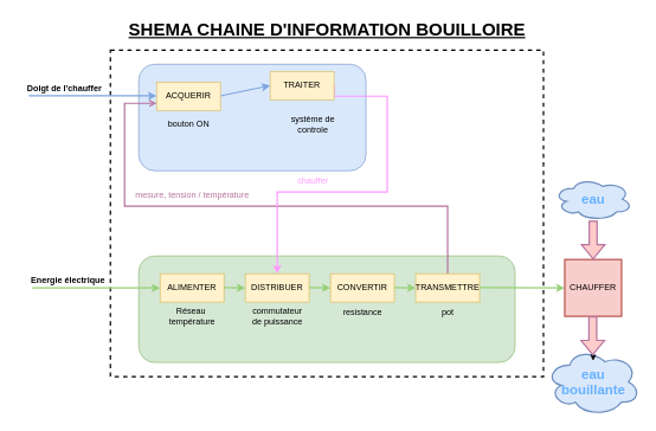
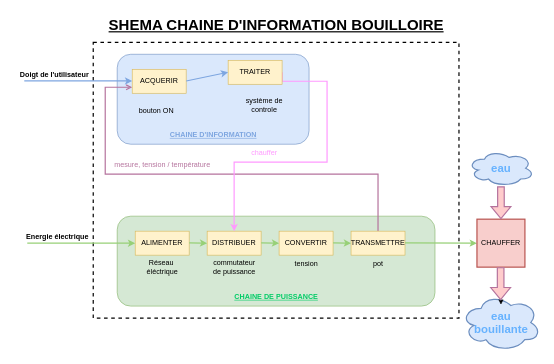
  <mxCell id="0" />
  <mxCell id="1" parent="0" />
  <mxCell id="2" value="" style="ellipse;shape=cloud;whiteSpace=wrap;html=1;fillColor=#dae8fc;strokeColor=#6c8ebf;strokeWidth=2;" vertex="1" parent="1"><mxGeometry x="768.75" y="490" width="132.5" height="95" as="geometry" /></mxCell>
  <mxCell id="3" value="" style="ellipse;shape=cloud;whiteSpace=wrap;html=1;fillColor=#dae8fc;strokeColor=#6c8ebf;strokeWidth=2;" vertex="1" parent="1"><mxGeometry x="780" y="250" width="110" height="60" as="geometry" /></mxCell>
  <mxCell id="4" value="" style="rounded=0;whiteSpace=wrap;html=1;dashed=1;strokeWidth=2;" vertex="1" parent="1"><mxGeometry x="155" y="70" width="610" height="460" as="geometry" /></mxCell>
  <mxCell id="5" value="" style="rounded=1;whiteSpace=wrap;html=1;fillColor=#dae8fc;strokeColor=#6c8ebf;" vertex="1" parent="1"><mxGeometry x="195" y="90" width="320" height="150" as="geometry" /></mxCell>
  <mxCell id="6" value="" style="rounded=1;whiteSpace=wrap;html=1;fillColor=#d5e8d4;strokeColor=#82b366;" vertex="1" parent="1"><mxGeometry x="195" y="360" width="530" height="150" as="geometry" /></mxCell>
  <mxCell id="7" value="" style="endArrow=classic;html=1;rounded=0;strokeWidth=2;strokeColor=#97D077;entryX=0;entryY=0.5;entryDx=0;entryDy=0;" edge="1" parent="1" target="8"><mxGeometry width="50" height="50" relative="1" as="geometry"><mxPoint x="45" y="405" as="sourcePoint" /><mxPoint x="525" y="310" as="targetPoint" /></mxGeometry></mxCell>
  <mxCell id="8" value="ALIMENTER" style="rounded=0;whiteSpace=wrap;html=1;fillColor=#fff2cc;strokeColor=#d6b656;" vertex="1" parent="1"><mxGeometry x="225" y="385" width="90" height="40" as="geometry" /></mxCell>
  <mxCell id="9" value="DISTRIBUER" style="rounded=0;whiteSpace=wrap;html=1;fillColor=#fff2cc;strokeColor=#d6b656;" vertex="1" parent="1"><mxGeometry x="345" y="385" width="90" height="40" as="geometry" /></mxCell>
  <mxCell id="10" value="CONVERTIR" style="rounded=0;whiteSpace=wrap;html=1;fillColor=#fff2cc;strokeColor=#d6b656;" vertex="1" parent="1"><mxGeometry x="465" y="385" width="90" height="40" as="geometry" /></mxCell>
  <mxCell id="11" style="edgeStyle=orthogonalEdgeStyle;rounded=0;orthogonalLoop=1;jettySize=auto;html=1;exitX=0.5;exitY=0;exitDx=0;exitDy=0;entryX=0;entryY=0.75;entryDx=0;entryDy=0;strokeWidth=2;strokeColor=#B5739D;endArrow=open;" edge="1" parent="1" source="12" target="26"><mxGeometry relative="1" as="geometry"><Array as="points"><mxPoint x="630" y="290" /><mxPoint x="175" y="290" /><mxPoint x="175" y="145" /></Array></mxGeometry></mxCell>
  <mxCell id="12" value="TRANSMETTRE" style="rounded=0;whiteSpace=wrap;html=1;fillColor=#fff2cc;strokeColor=#d6b656;" vertex="1" parent="1"><mxGeometry x="585" y="385" width="90" height="40" as="geometry" /></mxCell>
  <mxCell id="13" value="" style="endArrow=classic;html=1;rounded=0;strokeWidth=2;strokeColor=#97D077;entryX=0;entryY=0.5;entryDx=0;entryDy=0;" edge="1" parent="1" target="9"><mxGeometry width="50" height="50" relative="1" as="geometry"><mxPoint x="315" y="404.5" as="sourcePoint" /><mxPoint x="495" y="404.5" as="targetPoint" /></mxGeometry></mxCell>
  <mxCell id="14" value="" style="endArrow=classic;html=1;rounded=0;strokeWidth=2;strokeColor=#97D077;entryX=0;entryY=0.5;entryDx=0;entryDy=0;" edge="1" parent="1"><mxGeometry width="50" height="50" relative="1" as="geometry"><mxPoint x="435" y="404.5" as="sourcePoint" /><mxPoint x="465" y="405" as="targetPoint" /></mxGeometry></mxCell>
  <mxCell id="15" value="" style="endArrow=classic;html=1;rounded=0;strokeWidth=2;strokeColor=#97D077;entryX=0;entryY=0.5;entryDx=0;entryDy=0;" edge="1" parent="1"><mxGeometry width="50" height="50" relative="1" as="geometry"><mxPoint x="555" y="404.5" as="sourcePoint" /><mxPoint x="585" y="405" as="targetPoint" /></mxGeometry></mxCell>
  <mxCell id="16" value="" style="endArrow=classic;html=1;rounded=0;strokeWidth=2;strokeColor=#97D077;" edge="1" parent="1"><mxGeometry width="50" height="50" relative="1" as="geometry"><mxPoint x="675" y="404.5" as="sourcePoint" /><mxPoint x="795" y="405" as="targetPoint" /></mxGeometry></mxCell>
  <mxCell id="17" value="" style="edgeStyle=orthogonalEdgeStyle;rounded=0;orthogonalLoop=1;jettySize=auto;html=1;" edge="1" parent="1" source="18" target="39"><mxGeometry relative="1" as="geometry" /></mxCell>
  <mxCell id="18" value="CHAUFFER" style="whiteSpace=wrap;html=1;aspect=fixed;fillColor=#f8cecc;strokeColor=#b85450;strokeWidth=2;" vertex="1" parent="1"><mxGeometry x="795" y="365" width="80" height="80" as="geometry" /></mxCell>
  <mxCell id="19" value="" style="shape=flexArrow;endArrow=classic;html=1;rounded=0;entryX=0.5;entryY=0;entryDx=0;entryDy=0;fillColor=#ffcccc;strokeColor=#B5739D;strokeWidth=2;" edge="1" parent="1" target="18"><mxGeometry width="50" height="50" relative="1" as="geometry"><mxPoint x="835" y="310" as="sourcePoint" /><mxPoint x="845" y="280" as="targetPoint" /></mxGeometry></mxCell>
  <mxCell id="20" value="" style="shape=flexArrow;endArrow=classic;html=1;rounded=0;entryX=0.5;entryY=0;entryDx=0;entryDy=0;fillColor=#ffcccc;strokeColor=#B5739D;strokeWidth=2;" edge="1" parent="1"><mxGeometry width="50" height="50" relative="1" as="geometry"><mxPoint x="834.5" y="445" as="sourcePoint" /><mxPoint x="834.5" y="500" as="targetPoint" /></mxGeometry></mxCell>
- <mxCell id="21" value="Réseau&amp;nbsp;&lt;div&gt;température&lt;/div&gt;" style="text;html=1;align=center;verticalAlign=middle;resizable=0;points=[];autosize=1;strokeColor=none;fillColor=none;" vertex="1" parent="1"><mxGeometry x="230" y="425" width="80" height="40" as="geometry" /></mxCell>
+ <mxCell id="21" value="Réseau&amp;nbsp;&lt;div&gt;éléctrique&lt;/div&gt;" style="text;html=1;align=center;verticalAlign=middle;resizable=0;points=[];autosize=1;strokeColor=none;fillColor=none;" vertex="1" parent="1"><mxGeometry x="230" y="425" width="80" height="40" as="geometry" /></mxCell>
  <mxCell id="22" value="commutateur&lt;div&gt;de puissance&lt;/div&gt;" style="text;html=1;align=center;verticalAlign=middle;resizable=0;points=[];autosize=1;strokeColor=none;fillColor=none;" vertex="1" parent="1"><mxGeometry x="345" y="425" width="90" height="40" as="geometry" /></mxCell>
- <mxCell id="23" value="resistance" style="text;html=1;align=center;verticalAlign=middle;resizable=0;points=[];autosize=1;strokeColor=none;fillColor=none;" vertex="1" parent="1"><mxGeometry x="470" y="425" width="80" height="30" as="geometry" /></mxCell>
+ <mxCell id="23" value="tension" style="text;html=1;align=center;verticalAlign=middle;resizable=0;points=[];autosize=1;strokeColor=none;fillColor=none;" vertex="1" parent="1"><mxGeometry x="470" y="425" width="80" height="30" as="geometry" /></mxCell>
  <mxCell id="24" value="pot" style="text;html=1;align=center;verticalAlign=middle;resizable=0;points=[];autosize=1;strokeColor=none;fillColor=none;" vertex="1" parent="1"><mxGeometry x="610" y="425" width="40" height="30" as="geometry" /></mxCell>
+ <mxCell id="25" value="&lt;font color=&quot;#00cc66&quot;&gt;&lt;b&gt;&lt;u&gt;CHAINE DE PUISSANC&lt;/u&gt;&lt;/b&gt;&lt;b&gt;&lt;u&gt;E&lt;/u&gt;&lt;/b&gt;&lt;/font&gt;" style="text;html=1;align=center;verticalAlign=middle;resizable=0;points=[];autosize=1;strokeColor=none;fillColor=none;" vertex="1" parent="1"><mxGeometry x="380" y="480" width="160" height="30" as="geometry" /></mxCell>
  <mxCell id="26" value="ACQUERIR" style="rounded=0;whiteSpace=wrap;html=1;fillColor=#fff2cc;strokeColor=#d6b656;" vertex="1" parent="1"><mxGeometry x="220" y="115" width="90" height="40" as="geometry" /></mxCell>
  <mxCell id="27" style="edgeStyle=orthogonalEdgeStyle;rounded=0;orthogonalLoop=1;jettySize=auto;html=1;exitX=1;exitY=0.5;exitDx=0;exitDy=0;entryX=0.5;entryY=0;entryDx=0;entryDy=0;strokeWidth=2;strokeColor=#FF99FF;" edge="1" parent="1" source="28" target="9"><mxGeometry relative="1" as="geometry"><Array as="points"><mxPoint x="545" y="135" /><mxPoint x="545" y="270" /><mxPoint x="390" y="270" /></Array></mxGeometry></mxCell>
  <mxCell id="28" value="TRAITER" style="rounded=0;whiteSpace=wrap;html=1;fillColor=#fff2cc;strokeColor=#d6b656;" vertex="1" parent="1"><mxGeometry x="380" y="100" width="90" height="40" as="geometry" /></mxCell>
  <mxCell id="29" value="" style="endArrow=classic;html=1;rounded=0;strokeWidth=2;strokeColor=#7EA6E0;entryX=0;entryY=0.5;entryDx=0;entryDy=0;" edge="1" parent="1"><mxGeometry width="50" height="50" relative="1" as="geometry"><mxPoint x="40" y="134.5" as="sourcePoint" /><mxPoint x="220" y="134.5" as="targetPoint" /></mxGeometry></mxCell>
  <mxCell id="30" value="" style="endArrow=classic;html=1;rounded=0;strokeWidth=2;strokeColor=#7EA6E0;entryX=0;entryY=0.5;entryDx=0;entryDy=0;" edge="1" parent="1" target="28"><mxGeometry width="50" height="50" relative="1" as="geometry"><mxPoint x="310" y="134.5" as="sourcePoint" /><mxPoint x="490" y="134.5" as="targetPoint" /></mxGeometry></mxCell>
+ <mxCell id="31" value="&lt;font color=&quot;#7ea6e0&quot;&gt;&lt;u&gt;&lt;b&gt;CHAINE D'INFORMATION&lt;/b&gt;&lt;/u&gt;&lt;/font&gt;" style="text;html=1;align=center;verticalAlign=middle;resizable=0;points=[];autosize=1;strokeColor=none;fillColor=none;" vertex="1" parent="1"><mxGeometry x="270" y="210" width="170" height="30" as="geometry" /></mxCell>
  <mxCell id="32" value="&lt;font color=&quot;#ff99ff&quot;&gt;chauffer&lt;/font&gt;" style="text;html=1;align=center;verticalAlign=middle;resizable=0;points=[];autosize=1;strokeColor=none;fillColor=none;" vertex="1" parent="1"><mxGeometry x="405" y="240" width="70" height="30" as="geometry" /></mxCell>
  <mxCell id="33" value="système de&lt;div&gt;controle&lt;/div&gt;" style="text;html=1;align=center;verticalAlign=middle;resizable=0;points=[];autosize=1;strokeColor=none;fillColor=none;" vertex="1" parent="1"><mxGeometry x="400" y="155" width="80" height="40" as="geometry" /></mxCell>
- <mxCell id="34" value="bouton ON" style="text;html=1;align=center;verticalAlign=middle;resizable=0;points=[];autosize=1;strokeColor=none;fillColor=none;" vertex="1" parent="1"><mxGeometry x="225" y="160" width="80" height="30" as="geometry" /></mxCell>
- <mxCell id="35" value="&lt;b&gt;Doigt de l'chauffer&lt;/b&gt;" style="text;html=1;align=center;verticalAlign=middle;resizable=0;points=[];autosize=1;strokeColor=none;fillColor=none;" vertex="1" parent="1"><mxGeometry x="20" y="110" width="140" height="30" as="geometry" /></mxCell>
+ <mxCell id="34" value="bouton ON" style="text;html=1;align=center;verticalAlign=middle;resizable=0;points=[];autosize=1;strokeColor=none;fillColor=none;" vertex="1" parent="1"><mxGeometry x="220" y="170" width="80" height="30" as="geometry" /></mxCell>
+ <mxCell id="35" value="&lt;b&gt;Doigt de l'utilisateur&lt;/b&gt;" style="text;html=1;align=center;verticalAlign=middle;resizable=0;points=[];autosize=1;strokeColor=none;fillColor=none;" vertex="1" parent="1"><mxGeometry x="20" y="110" width="140" height="30" as="geometry" /></mxCell>
  <mxCell id="36" value="&lt;b&gt;Energie électrique&lt;/b&gt;" style="text;html=1;align=center;verticalAlign=middle;resizable=0;points=[];autosize=1;strokeColor=none;fillColor=none;" vertex="1" parent="1"><mxGeometry x="30" y="380" width="130" height="30" as="geometry" /></mxCell>
  <mxCell id="37" value="&lt;font color=&quot;#b5739d&quot;&gt;mesure, tension / température&lt;/font&gt;" style="text;html=1;align=center;verticalAlign=middle;resizable=0;points=[];autosize=1;strokeColor=none;fillColor=none;" vertex="1" parent="1"><mxGeometry x="180" y="260" width="180" height="30" as="geometry" /></mxCell>
  <mxCell id="38" value="&lt;font size=&quot;1&quot; color=&quot;#66b2ff&quot;&gt;&lt;b style=&quot;font-size: 19px;&quot;&gt;eau&lt;/b&gt;&lt;/font&gt;" style="text;html=1;align=center;verticalAlign=middle;resizable=0;points=[];autosize=1;strokeColor=none;fillColor=none;" vertex="1" parent="1"><mxGeometry x="805" y="260" width="60" height="40" as="geometry" /></mxCell>
  <mxCell id="39" value="&lt;font style=&quot;font-size: 19px;&quot; color=&quot;#66b2ff&quot;&gt;&lt;b style=&quot;&quot;&gt;eau&lt;/b&gt;&lt;/font&gt;&lt;div style=&quot;font-size: 19px;&quot;&gt;&lt;font style=&quot;font-size: 19px;&quot; color=&quot;#66b2ff&quot;&gt;&lt;b style=&quot;&quot;&gt;bouillante&lt;/b&gt;&lt;/font&gt;&lt;/div&gt;" style="text;html=1;align=center;verticalAlign=middle;resizable=0;points=[];autosize=1;strokeColor=none;fillColor=none;" vertex="1" parent="1"><mxGeometry x="780" y="507.5" width="110" height="60" as="geometry" /></mxCell>
  <mxCell id="40" value="&lt;font style=&quot;font-size: 25px;&quot;&gt;&lt;b&gt;&lt;u&gt;SHEMA CHAINE D'INFORMATION BOUILLOIRE&lt;/u&gt;&lt;/b&gt;&lt;/font&gt;" style="text;html=1;align=center;verticalAlign=middle;resizable=0;points=[];autosize=1;strokeColor=none;fillColor=none;" vertex="1" parent="1"><mxGeometry x="170" y="20" width="580" height="40" as="geometry" /></mxCell>
